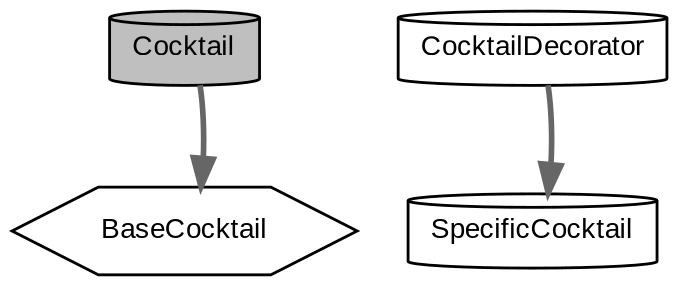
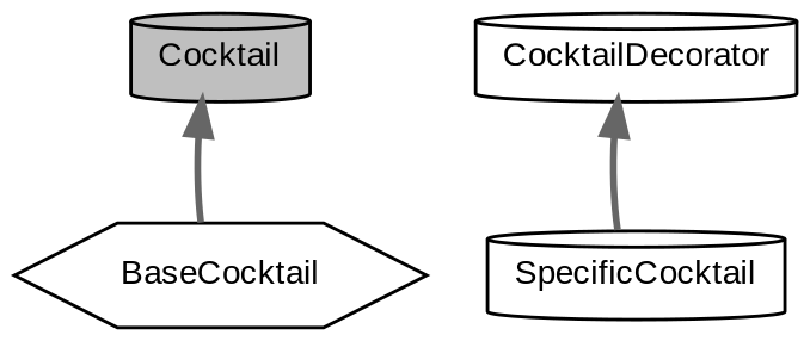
  digraph {
    fontname="Liberation Sans"
    node [color=black fillcolor=white fontname="Liberation Sans" fontsize=10 shape=cylinder style=filled]
    edge [color=gray40 dir=back fontname="Liberation Sans" fontsize=10 labelfontname=Helvetica labelfontsize=10 style=bold]
    n1 [fillcolor=grey75 fontcolor=black height=0.2 label=Cocktail width=0.4]
    n2 [height=0.2 label=BaseCocktail shape=hexagon width=0.4]
    n3 [height=0.2 label=CocktailDecorator width=0.4]
    n4 [height=0.2 label=SpecificCocktail width=0.4]
-   n2 -> n1
-   n4 -> n3
+   n1 -> n2
+   n3 -> n4
  }
